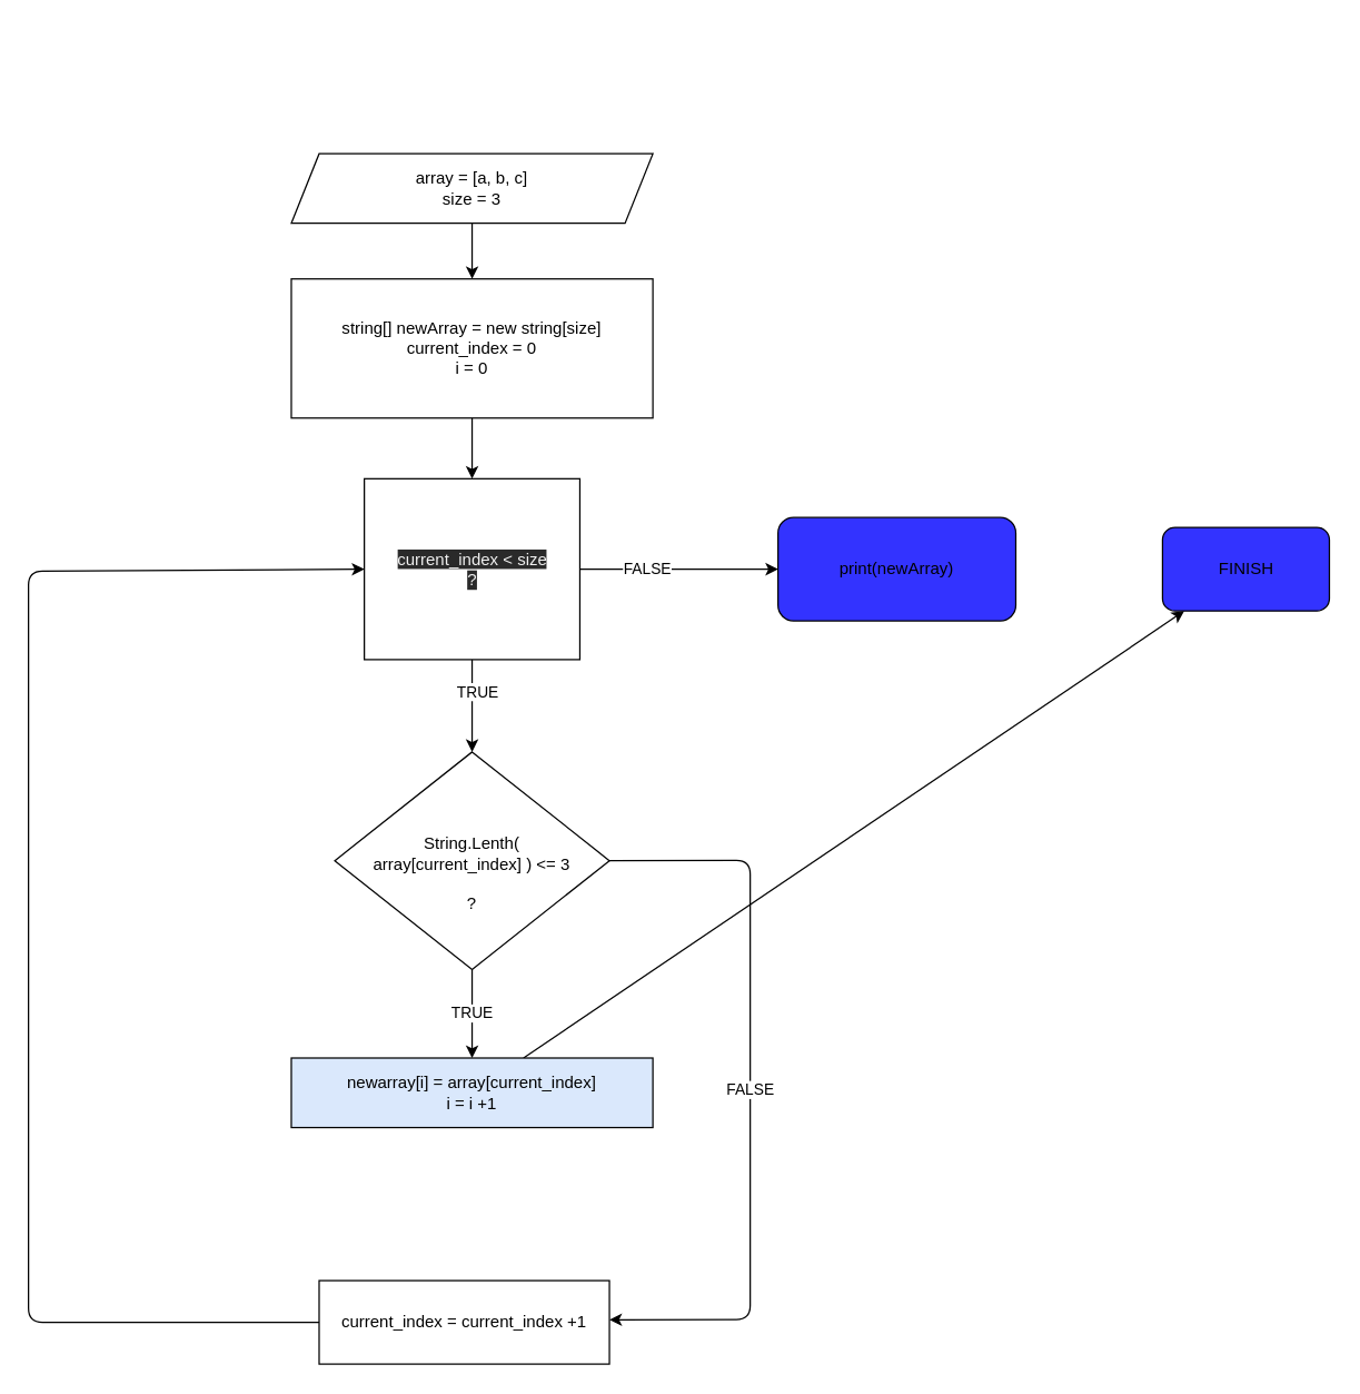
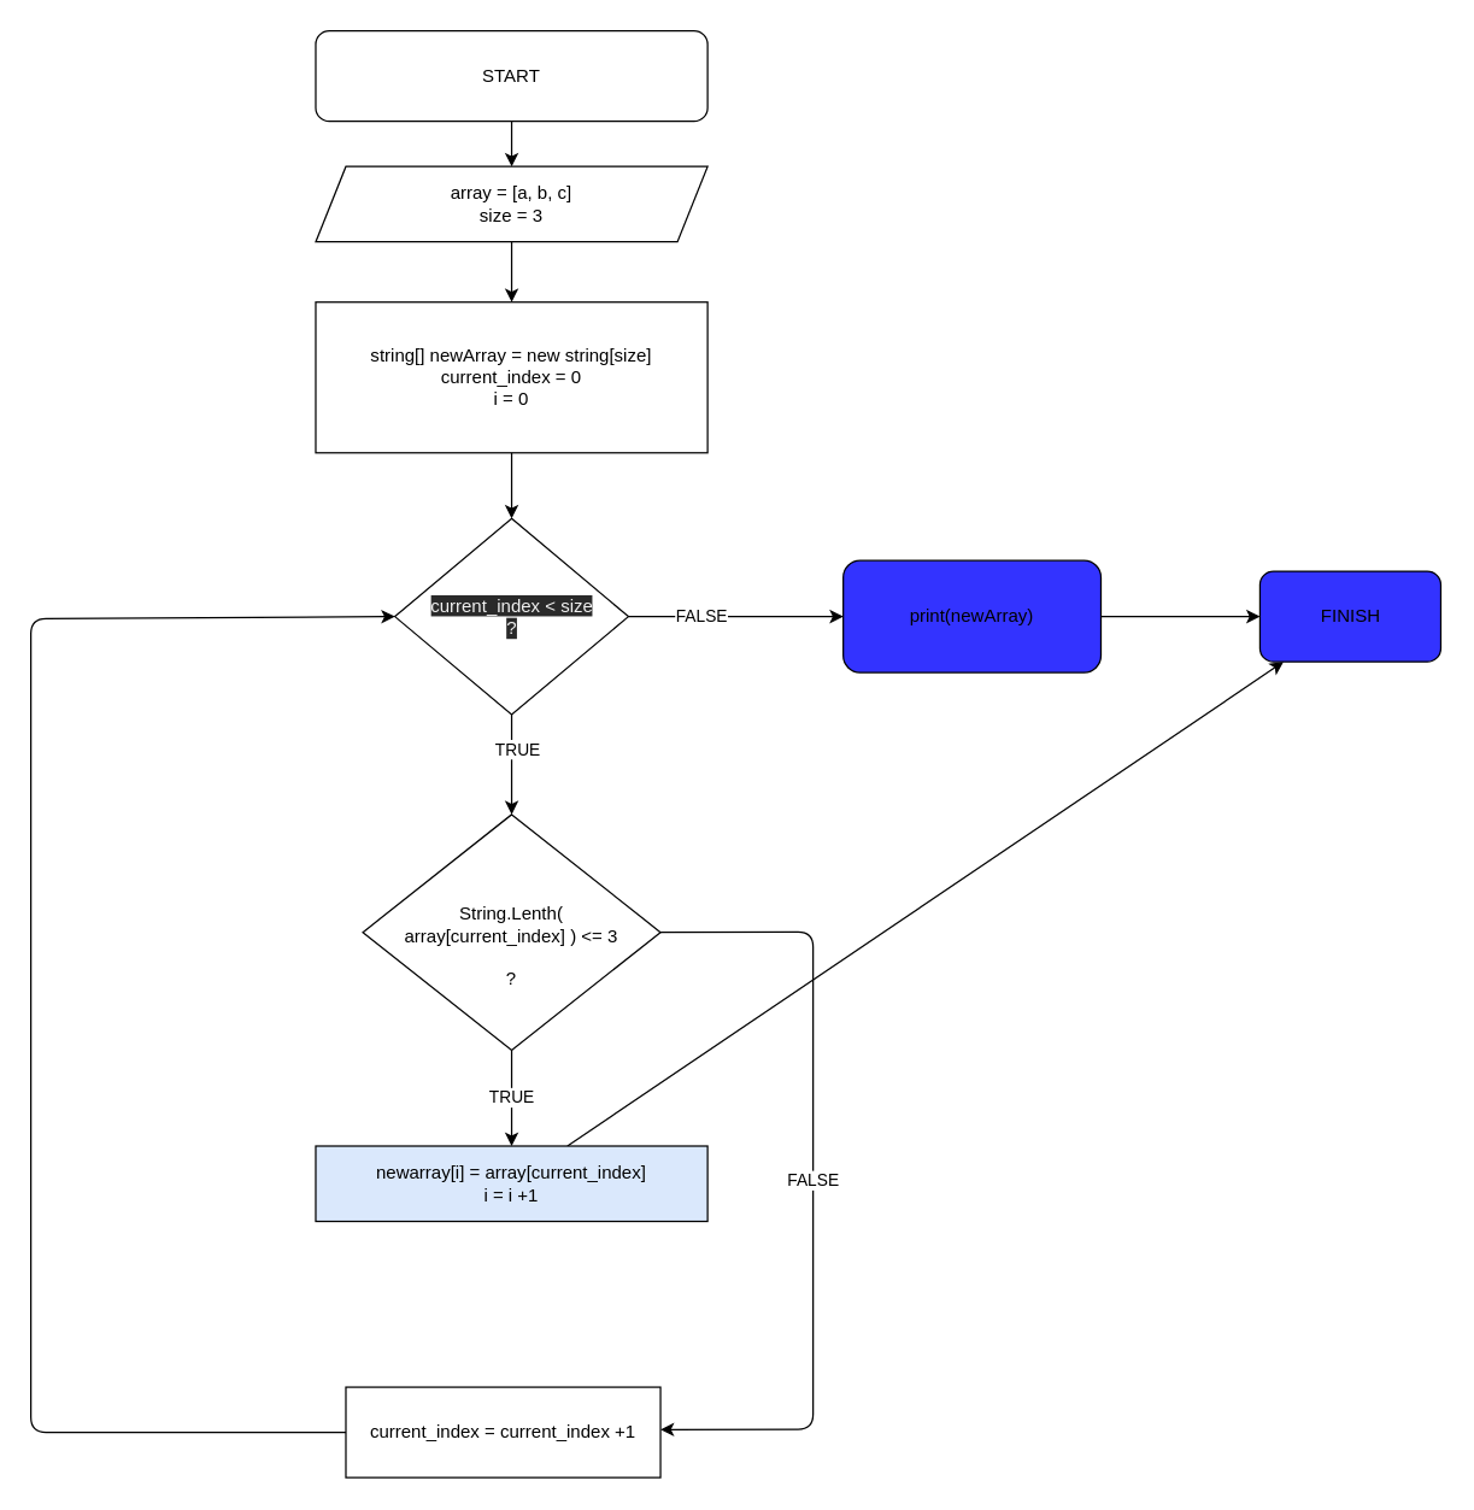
  <mxCell id="0" />
  <mxCell id="1" parent="0" />
+ <mxCell id="2" value="" style="edgeStyle=none;html=1;" parent="1" source="3" target="5" edge="1"><mxGeometry relative="1" as="geometry" /></mxCell>
+ <mxCell id="3" value="START" style="rounded=1;whiteSpace=wrap;html=1;" parent="1" vertex="1"><mxGeometry x="209" y="20" width="260" height="60" as="geometry" /></mxCell>
  <mxCell id="4" value="" style="edgeStyle=none;html=1;" parent="1" source="5" target="7" edge="1"><mxGeometry relative="1" as="geometry" /></mxCell>
  <mxCell id="5" value="array = [a, b, c]&lt;br&gt;size = 3&lt;br&gt;" style="shape=parallelogram;perimeter=parallelogramPerimeter;whiteSpace=wrap;html=1;fixedSize=1;" parent="1" vertex="1"><mxGeometry x="209" y="110" width="260" height="50" as="geometry" /></mxCell>
  <mxCell id="6" value="" style="edgeStyle=none;html=1;" parent="1" source="7" target="12" edge="1"><mxGeometry relative="1" as="geometry" /></mxCell>
  <mxCell id="7" value="&lt;span&gt;string[] newArray = new string[size]&lt;/span&gt;&lt;span&gt;&lt;br&gt;current_index = 0&lt;br&gt;i = 0&lt;br&gt;&lt;/span&gt;" style="whiteSpace=wrap;html=1;" parent="1" vertex="1"><mxGeometry x="209" y="200" width="260" height="100" as="geometry" /></mxCell>
  <mxCell id="8" value="" style="edgeStyle=none;html=1;" parent="1" source="12" target="14" edge="1"><mxGeometry relative="1" as="geometry" /></mxCell>
  <mxCell id="9" value="FALSE" style="edgeLabel;html=1;align=center;verticalAlign=middle;resizable=0;points=[];" parent="8" vertex="1" connectable="0"><mxGeometry x="-0.323" relative="1" as="geometry"><mxPoint as="offset" /></mxGeometry></mxCell>
  <mxCell id="10" value="" style="edgeStyle=none;html=1;" parent="1" source="12" target="17" edge="1"><mxGeometry relative="1" as="geometry" /></mxCell>
  <mxCell id="11" value="TRUE" style="edgeLabel;html=1;align=center;verticalAlign=middle;resizable=0;points=[];" vertex="1" connectable="0" parent="10"><mxGeometry x="-0.296" y="3" relative="1" as="geometry"><mxPoint as="offset" /></mxGeometry></mxCell>
- <mxCell id="12" value="&lt;span style=&quot;color: rgb(240 , 240 , 240) ; font-family: &amp;#34;helvetica&amp;#34; ; font-size: 12px ; font-style: normal ; font-weight: 400 ; letter-spacing: normal ; text-align: center ; text-indent: 0px ; text-transform: none ; word-spacing: 0px ; background-color: rgb(42 , 42 , 42) ; display: inline ; float: none&quot;&gt;current_index&lt;span&gt;&amp;nbsp;&amp;lt; size&lt;br&gt;?&lt;/span&gt;&lt;/span&gt;" style="whiteSpace=wrap;html=1;rounded=0;" parent="1" vertex="1"><mxGeometry x="261.5" y="343.63" width="155" height="130" as="geometry" /></mxCell>
+ <mxCell id="12" value="&lt;span style=&quot;color: rgb(240 , 240 , 240) ; font-family: &amp;#34;helvetica&amp;#34; ; font-size: 12px ; font-style: normal ; font-weight: 400 ; letter-spacing: normal ; text-align: center ; text-indent: 0px ; text-transform: none ; word-spacing: 0px ; background-color: rgb(42 , 42 , 42) ; display: inline ; float: none&quot;&gt;current_index&lt;span&gt;&amp;nbsp;&amp;lt; size&lt;br&gt;?&lt;/span&gt;&lt;/span&gt;" style="rhombus;whiteSpace=wrap;html=1;" parent="1" vertex="1"><mxGeometry x="261.5" y="343.63" width="155" height="130" as="geometry" /></mxCell>
+ <mxCell id="13" value="" style="edgeStyle=none;html=1;" parent="1" source="14" target="22" edge="1"><mxGeometry relative="1" as="geometry" /></mxCell>
  <mxCell id="14" value="print(newArray)" style="rounded=1;whiteSpace=wrap;html=1;gradientColor=none;fillColor=#3333FF;" parent="1" vertex="1"><mxGeometry x="559" y="371.51" width="171" height="74.25" as="geometry" /></mxCell>
  <mxCell id="15" value="TRUE" style="edgeStyle=none;html=1;" parent="1" source="17" target="19" edge="1"><mxGeometry relative="1" as="geometry" /></mxCell>
  <mxCell id="16" value="FALSE" style="edgeStyle=none;html=1;exitX=1;exitY=0.5;exitDx=0;exitDy=0;entryX=1;entryY=0.5;entryDx=0;entryDy=0;" parent="1" source="17" edge="1"><mxGeometry relative="1" as="geometry"><Array as="points"><mxPoint x="539" y="618" /><mxPoint x="539" y="948" /></Array><mxPoint x="437.75" y="948.185" as="targetPoint" /></mxGeometry></mxCell>
  <mxCell id="17" value="&lt;b style=&quot;color: rgb(51 , 51 , 51) ; font-family: &amp;#34;ys text&amp;#34; , &amp;#34;arial&amp;#34; , &amp;#34;helvetica&amp;#34; , &amp;#34;arial unicode ms&amp;#34; , sans-serif ; font-size: 16px ; background-color: rgb(255 , 255 , 255)&quot;&gt;&lt;br&gt;&lt;/b&gt;String.Lenth(&lt;br&gt;array[current_index] ) &amp;lt;= 3&lt;br&gt;&lt;br&gt;?" style="rhombus;whiteSpace=wrap;html=1;" parent="1" vertex="1"><mxGeometry x="240.25" y="540" width="197.5" height="156.37" as="geometry" /></mxCell>
  <mxCell id="18" value="" style="edgeStyle=none;html=1;" parent="1" source="19" target="22" edge="1"><mxGeometry relative="1" as="geometry"><mxPoint x="339" y="870" as="targetPoint" /></mxGeometry></mxCell>
  <mxCell id="19" value="newarray[i] = array[current_index]&lt;br&gt;i = i +1" style="whiteSpace=wrap;html=1;fillColor=#dae8fc;" parent="1" vertex="1"><mxGeometry x="209" y="760" width="260" height="50" as="geometry" /></mxCell>
  <mxCell id="20" value="&lt;span style=&quot;font-family: &amp;#34;helvetica&amp;#34;&quot;&gt;current_index =&amp;nbsp;&lt;/span&gt;&lt;span style=&quot;font-family: &amp;#34;helvetica&amp;#34;&quot;&gt;current_index +1&lt;/span&gt;&lt;span&gt;&lt;br&gt;&lt;/span&gt;" style="whiteSpace=wrap;html=1;" parent="1" vertex="1"><mxGeometry x="229" y="920" width="208.75" height="60" as="geometry" /></mxCell>
  <mxCell id="21" style="edgeStyle=none;html=1;exitX=0;exitY=0.5;exitDx=0;exitDy=0;entryX=0;entryY=0.5;entryDx=0;entryDy=0;" parent="1" source="20" target="12" edge="1"><mxGeometry relative="1" as="geometry"><Array as="points"><mxPoint x="20" y="950" /><mxPoint x="20" y="410" /></Array><mxPoint x="20.25" y="918.19" as="sourcePoint" /></mxGeometry></mxCell>
  <mxCell id="22" value="FINISH" style="whiteSpace=wrap;html=1;fillColor=#3333FF;rounded=1;gradientColor=none;" parent="1" vertex="1"><mxGeometry x="835.5" y="378.635" width="120" height="60" as="geometry" /></mxCell>
